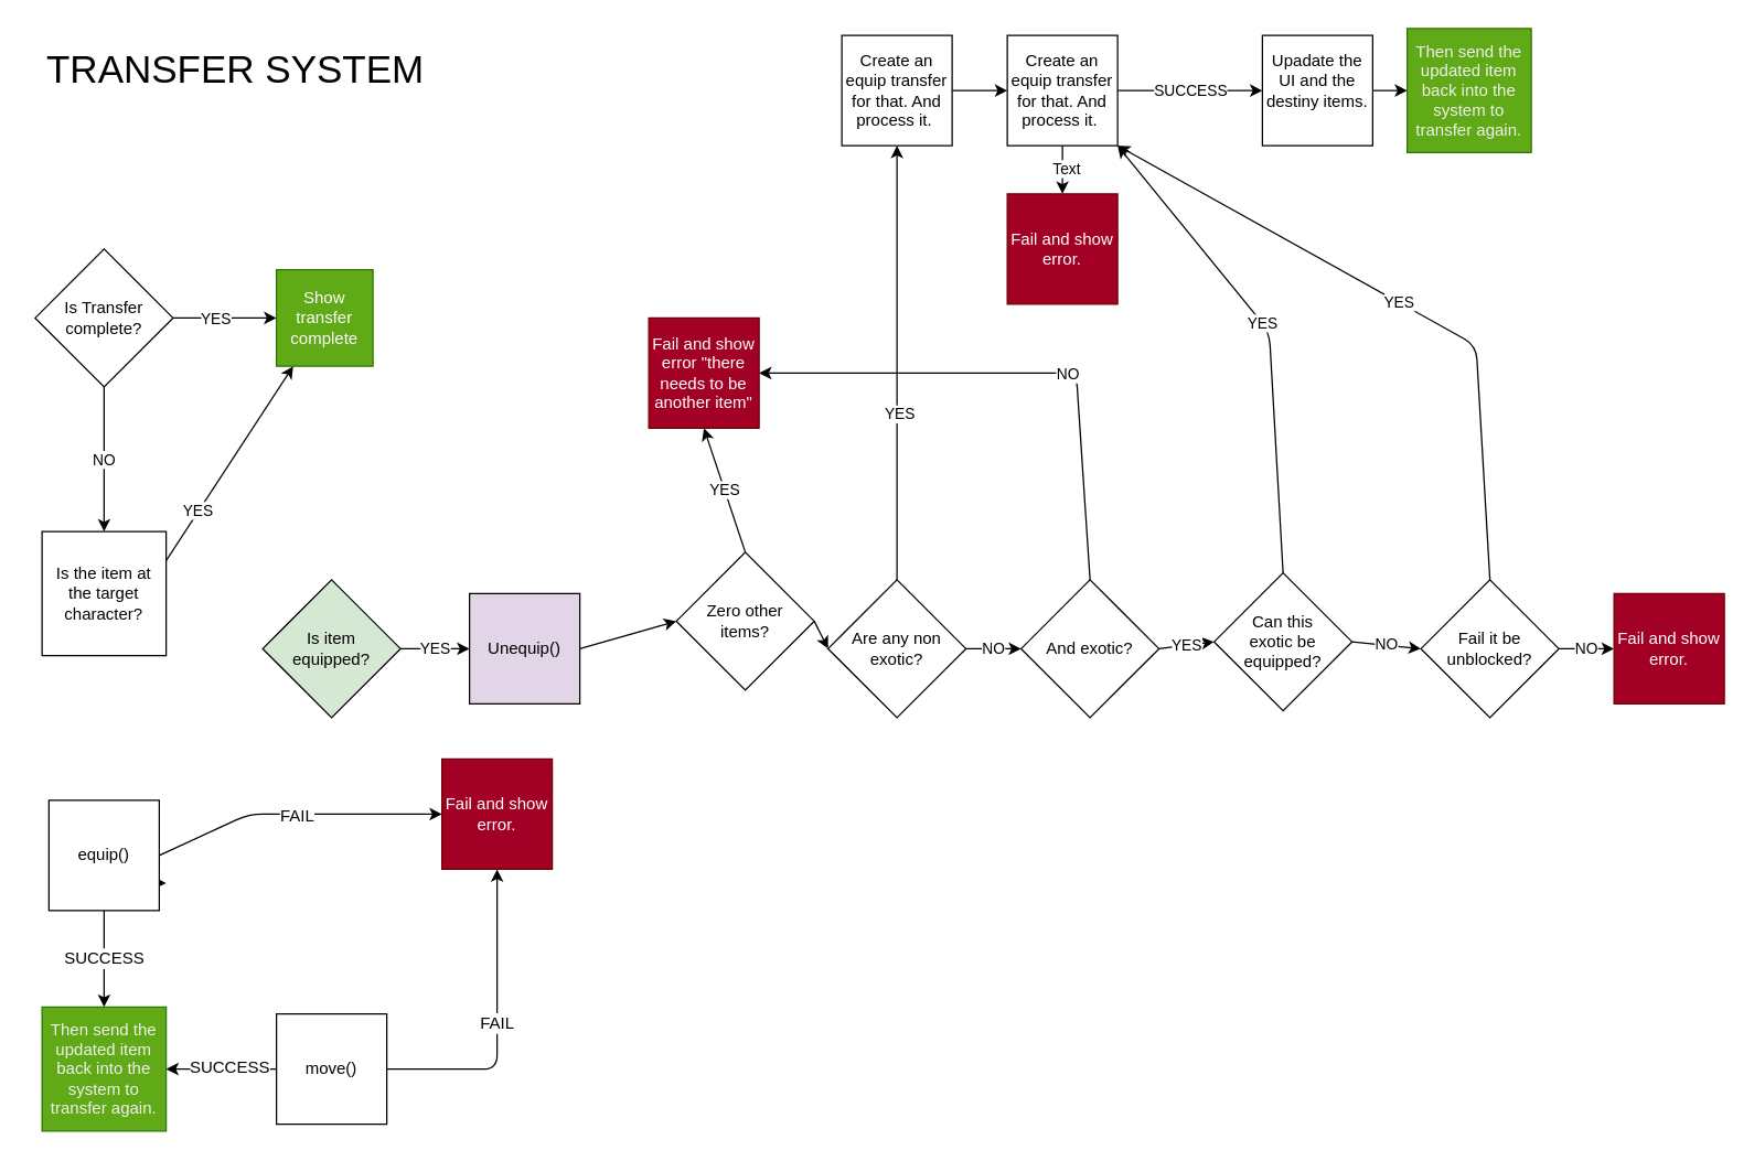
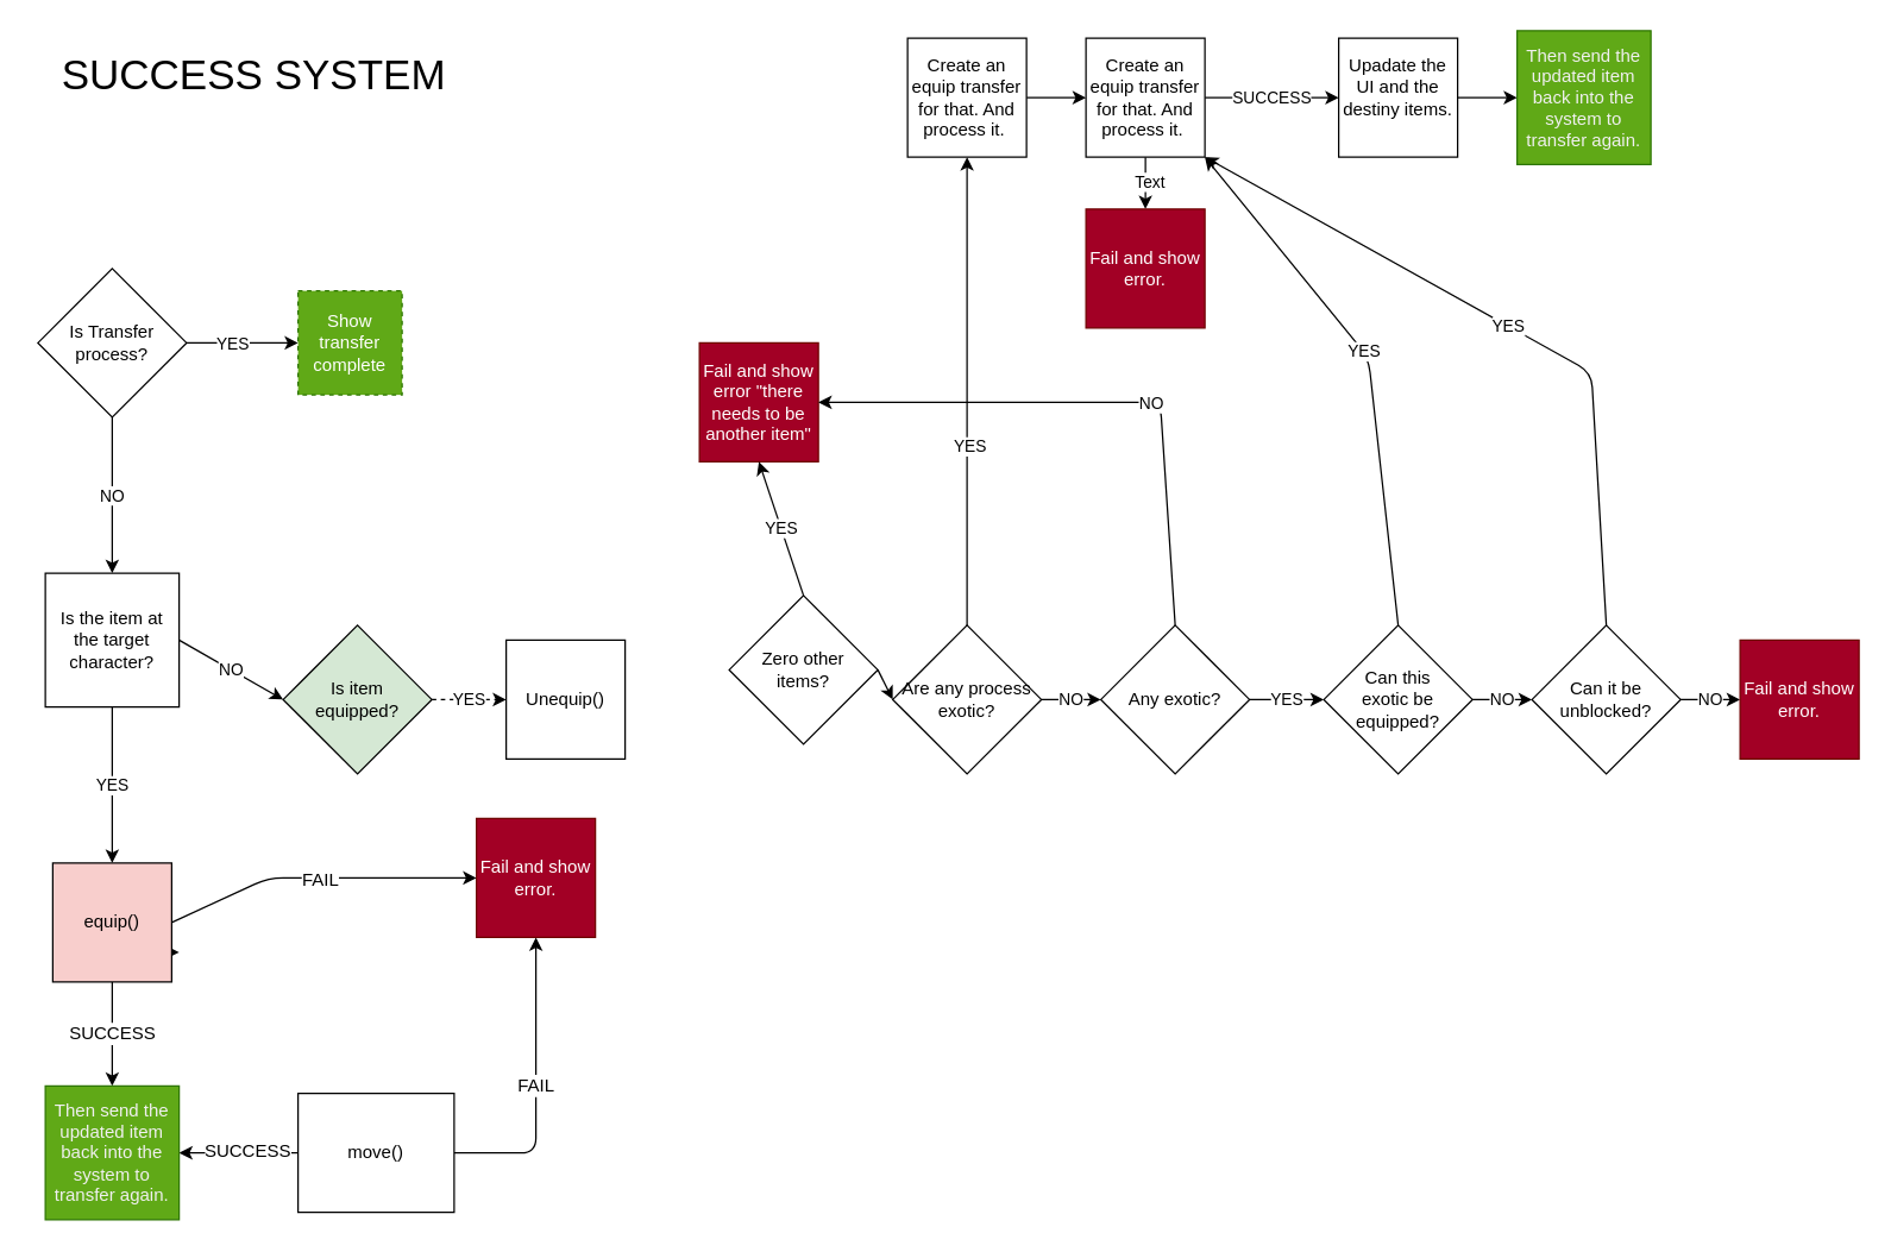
  <mxCell id="0" />
  <mxCell id="1" parent="0" />
  <mxCell id="2" style="edgeStyle=none;html=1;exitX=1;exitY=0.5;exitDx=0;exitDy=0;entryX=0;entryY=0.5;entryDx=0;entryDy=0;" edge="1" parent="1" source="5" target="6"><mxGeometry relative="1" as="geometry"><mxPoint x="240" y="350" as="targetPoint" /></mxGeometry></mxCell>
  <mxCell id="3" value="YES" style="edgeLabel;html=1;align=center;verticalAlign=middle;resizable=0;points=[];" vertex="1" connectable="0" parent="2"><mxGeometry x="-0.187" relative="1" as="geometry"><mxPoint as="offset" /></mxGeometry></mxCell>
  <mxCell id="4" value="NO" style="edgeStyle=none;html=1;exitX=0.5;exitY=1;exitDx=0;exitDy=0;entryX=0.5;entryY=0;entryDx=0;entryDy=0;" edge="1" parent="1" source="5" target="42"><mxGeometry relative="1" as="geometry" /></mxCell>
- <mxCell id="5" value="Is Transfer complete?" style="rhombus;whiteSpace=wrap;html=1;" vertex="1" parent="1"><mxGeometry x="25" y="180" width="100" height="100" as="geometry" /></mxCell>
- <mxCell id="6" value="Show transfer complete" style="whiteSpace=wrap;html=1;aspect=fixed;fillColor=#60a917;fontColor=#ffffff;strokeColor=#2D7600;" vertex="1" parent="1"><mxGeometry x="200" y="195" width="70" height="70" as="geometry" /></mxCell>
- <mxCell id="7" value="YES" style="edgeStyle=none;html=1;exitX=1;exitY=0.5;exitDx=0;exitDy=0;entryX=0;entryY=0.5;entryDx=0;entryDy=0;" edge="1" parent="1" source="8" target="10"><mxGeometry relative="1" as="geometry" /></mxCell>
+ <mxCell id="5" value="Is Transfer process?" style="rhombus;whiteSpace=wrap;html=1;" vertex="1" parent="1"><mxGeometry x="25" y="180" width="100" height="100" as="geometry" /></mxCell>
+ <mxCell id="6" value="Show transfer complete" style="whiteSpace=wrap;html=1;aspect=fixed;fillColor=#60a917;fontColor=#ffffff;strokeColor=#2D7600;dashed=1;" vertex="1" parent="1"><mxGeometry x="200" y="195" width="70" height="70" as="geometry" /></mxCell>
+ <mxCell id="7" value="YES" style="edgeStyle=none;html=1;exitX=1;exitY=0.5;exitDx=0;exitDy=0;entryX=0;entryY=0.5;entryDx=0;entryDy=0;dashed=1;" edge="1" parent="1" source="8" target="10"><mxGeometry relative="1" as="geometry" /></mxCell>
  <mxCell id="8" value="Is item &lt;br&gt;equipped?" style="rhombus;whiteSpace=wrap;html=1;fillColor=#d5e8d4;" vertex="1" parent="1"><mxGeometry x="190" y="420" width="100" height="100" as="geometry" /></mxCell>
- <mxCell id="9" style="edgeStyle=none;html=1;exitX=1;exitY=0.5;exitDx=0;exitDy=0;entryX=0;entryY=0.5;entryDx=0;entryDy=0;" edge="1" parent="1" source="10" target="14"><mxGeometry relative="1" as="geometry" /></mxCell>
- <mxCell id="10" value="Unequip()" style="whiteSpace=wrap;html=1;aspect=fixed;fillColor=#e1d5e7;" vertex="1" parent="1"><mxGeometry x="340" y="430" width="80" height="80" as="geometry" /></mxCell>
+ <mxCell id="10" value="Unequip()" style="whiteSpace=wrap;html=1;aspect=fixed;" vertex="1" parent="1"><mxGeometry x="340" y="430" width="80" height="80" as="geometry" /></mxCell>
  <mxCell id="11" value="Fail and show error &quot;there needs to be another item&quot;" style="whiteSpace=wrap;html=1;aspect=fixed;fillColor=#a20025;fontColor=#ffffff;strokeColor=#6F0000;" vertex="1" parent="1"><mxGeometry x="470" y="230" width="80" height="80" as="geometry" /></mxCell>
  <mxCell id="12" value="YES" style="edgeStyle=none;html=1;exitX=0.5;exitY=0;exitDx=0;exitDy=0;entryX=0.5;entryY=1;entryDx=0;entryDy=0;" edge="1" parent="1" source="14" target="11"><mxGeometry relative="1" as="geometry" /></mxCell>
  <mxCell id="13" style="edgeStyle=none;html=1;exitX=1;exitY=0.5;exitDx=0;exitDy=0;entryX=0;entryY=0.5;entryDx=0;entryDy=0;" edge="1" parent="1" source="14" target="18"><mxGeometry relative="1" as="geometry" /></mxCell>
  <mxCell id="14" value="Zero other &lt;br&gt;items?" style="rhombus;whiteSpace=wrap;html=1;" vertex="1" parent="1"><mxGeometry x="490" y="400" width="100" height="100" as="geometry" /></mxCell>
  <mxCell id="15" style="edgeStyle=none;html=1;exitX=0.5;exitY=0;exitDx=0;exitDy=0;entryX=0.5;entryY=1;entryDx=0;entryDy=0;" edge="1" parent="1" source="18" target="20"><mxGeometry relative="1" as="geometry" /></mxCell>
  <mxCell id="16" value="YES" style="edgeLabel;html=1;align=center;verticalAlign=middle;resizable=0;points=[];" vertex="1" connectable="0" parent="15"><mxGeometry x="-0.225" y="-1" relative="1" as="geometry"><mxPoint y="1" as="offset" /></mxGeometry></mxCell>
  <mxCell id="17" value="NO" style="edgeStyle=none;html=1;exitX=1;exitY=0.5;exitDx=0;exitDy=0;entryX=0;entryY=0.5;entryDx=0;entryDy=0;" edge="1" parent="1" source="18" target="32"><mxGeometry relative="1" as="geometry" /></mxCell>
- <mxCell id="18" value="Are any non exotic?" style="rhombus;whiteSpace=wrap;html=1;" vertex="1" parent="1"><mxGeometry x="600" y="420" width="100" height="100" as="geometry" /></mxCell>
+ <mxCell id="18" value="Are any process exotic?" style="rhombus;whiteSpace=wrap;html=1;" vertex="1" parent="1"><mxGeometry x="600" y="420" width="100" height="100" as="geometry" /></mxCell>
  <mxCell id="19" style="edgeStyle=none;html=1;exitX=1;exitY=0.5;exitDx=0;exitDy=0;entryX=0;entryY=0.5;entryDx=0;entryDy=0;" edge="1" parent="1" source="20" target="24"><mxGeometry relative="1" as="geometry" /></mxCell>
  <mxCell id="20" value="Create an equip transfer for that. And process it.&amp;nbsp;" style="whiteSpace=wrap;html=1;aspect=fixed;" vertex="1" parent="1"><mxGeometry x="610" y="25" width="80" height="80" as="geometry" /></mxCell>
  <mxCell id="21" value="SUCCESS" style="edgeStyle=none;html=1;exitX=1;exitY=0.5;exitDx=0;exitDy=0;entryX=0;entryY=0.5;entryDx=0;entryDy=0;" edge="1" parent="1" source="24" target="27"><mxGeometry relative="1" as="geometry" /></mxCell>
  <mxCell id="22" value="" style="edgeStyle=none;html=1;entryX=0.5;entryY=0;entryDx=0;entryDy=0;" edge="1" parent="1" source="24" target="25"><mxGeometry relative="1" as="geometry"><mxPoint x="750" y="125" as="targetPoint" /></mxGeometry></mxCell>
  <mxCell id="23" value="Text" style="edgeLabel;html=1;align=center;verticalAlign=middle;resizable=0;points=[];" vertex="1" connectable="0" parent="22"><mxGeometry x="-0.086" y="2" relative="1" as="geometry"><mxPoint as="offset" /></mxGeometry></mxCell>
  <mxCell id="24" value="Create an equip transfer for that. And process it.&amp;nbsp;" style="whiteSpace=wrap;html=1;aspect=fixed;" vertex="1" parent="1"><mxGeometry x="730" y="25" width="80" height="80" as="geometry" /></mxCell>
  <mxCell id="25" value="Fail and show error." style="whiteSpace=wrap;html=1;aspect=fixed;fillColor=#a20025;fontColor=#ffffff;strokeColor=#6F0000;" vertex="1" parent="1"><mxGeometry x="730" y="140" width="80" height="80" as="geometry" /></mxCell>
  <mxCell id="26" style="edgeStyle=none;html=1;exitX=1;exitY=0.5;exitDx=0;exitDy=0;entryX=0;entryY=0.5;entryDx=0;entryDy=0;" edge="1" parent="1" source="27" target="28"><mxGeometry relative="1" as="geometry" /></mxCell>
- <mxCell id="27" value="Upadate the UI and the destiny items.&lt;br&gt;&lt;br&gt;" style="whiteSpace=wrap;html=1;aspect=fixed;" vertex="1" parent="1"><mxGeometry x="915" y="25" width="80" height="80" as="geometry" /></mxCell>
+ <mxCell id="27" value="Upadate the UI and the destiny items.&lt;br&gt;&lt;br&gt;" style="whiteSpace=wrap;html=1;aspect=fixed;" vertex="1" parent="1"><mxGeometry x="900" y="25" width="80" height="80" as="geometry" /></mxCell>
  <mxCell id="28" value="&lt;span style=&quot;color: rgb(240, 240, 240);&quot;&gt;Then send the updated item back into the system to transfer again.&lt;br&gt;&lt;/span&gt;" style="whiteSpace=wrap;html=1;aspect=fixed;fillColor=#60a917;fontColor=#ffffff;strokeColor=#2D7600;" vertex="1" parent="1"><mxGeometry x="1020" y="20" width="90" height="90" as="geometry" /></mxCell>
  <mxCell id="29" style="edgeStyle=none;html=1;exitX=0.5;exitY=0;exitDx=0;exitDy=0;entryX=1;entryY=0.5;entryDx=0;entryDy=0;" edge="1" parent="1" source="32" target="11"><mxGeometry relative="1" as="geometry"><Array as="points"><mxPoint x="780" y="270" /></Array></mxGeometry></mxCell>
  <mxCell id="30" value="NO" style="edgeLabel;html=1;align=center;verticalAlign=middle;resizable=0;points=[];" vertex="1" connectable="0" parent="29"><mxGeometry x="-0.176" relative="1" as="geometry"><mxPoint as="offset" /></mxGeometry></mxCell>
  <mxCell id="31" value="YES" style="edgeStyle=none;html=1;exitX=1;exitY=0.5;exitDx=0;exitDy=0;entryX=0;entryY=0.5;entryDx=0;entryDy=0;" edge="1" parent="1" source="32" target="35"><mxGeometry relative="1" as="geometry" /></mxCell>
- <mxCell id="32" value="And exotic?" style="rhombus;whiteSpace=wrap;html=1;" vertex="1" parent="1"><mxGeometry x="740" y="420" width="100" height="100" as="geometry" /></mxCell>
+ <mxCell id="32" value="Any exotic?" style="rhombus;whiteSpace=wrap;html=1;" vertex="1" parent="1"><mxGeometry x="740" y="420" width="100" height="100" as="geometry" /></mxCell>
  <mxCell id="33" value="YES" style="edgeStyle=none;html=1;exitX=0.5;exitY=0;exitDx=0;exitDy=0;entryX=1;entryY=1;entryDx=0;entryDy=0;" edge="1" parent="1" source="35" target="24"><mxGeometry x="0.045" relative="1" as="geometry"><Array as="points"><mxPoint x="920" y="240" /></Array><mxPoint as="offset" /></mxGeometry></mxCell>
  <mxCell id="34" value="NO" style="edgeStyle=none;html=1;exitX=1;exitY=0.5;exitDx=0;exitDy=0;entryX=0;entryY=0.5;entryDx=0;entryDy=0;" edge="1" parent="1" source="35" target="38"><mxGeometry relative="1" as="geometry" /></mxCell>
- <mxCell id="35" value="Can this &lt;br&gt;exotic be equipped?" style="rhombus;whiteSpace=wrap;html=1;" vertex="1" parent="1"><mxGeometry x="880" y="415" width="100" height="100" as="geometry" /></mxCell>
+ <mxCell id="35" value="Can this &lt;br&gt;exotic be equipped?" style="rhombus;whiteSpace=wrap;html=1;" vertex="1" parent="1"><mxGeometry x="890" y="420" width="100" height="100" as="geometry" /></mxCell>
  <mxCell id="36" value="YES" style="edgeStyle=none;html=1;exitX=0.5;exitY=0;exitDx=0;exitDy=0;entryX=1;entryY=1;entryDx=0;entryDy=0;" edge="1" parent="1" source="38" target="24"><mxGeometry relative="1" as="geometry"><Array as="points"><mxPoint x="1070" y="250" /></Array></mxGeometry></mxCell>
  <mxCell id="37" value="NO" style="edgeStyle=none;html=1;exitX=1;exitY=0.5;exitDx=0;exitDy=0;" edge="1" parent="1" source="38" target="39"><mxGeometry relative="1" as="geometry" /></mxCell>
- <mxCell id="38" value="Fail it be unblocked?" style="rhombus;whiteSpace=wrap;html=1;" vertex="1" parent="1"><mxGeometry x="1030" y="420" width="100" height="100" as="geometry" /></mxCell>
+ <mxCell id="38" value="Can it be unblocked?" style="rhombus;whiteSpace=wrap;html=1;" vertex="1" parent="1"><mxGeometry x="1030" y="420" width="100" height="100" as="geometry" /></mxCell>
  <mxCell id="39" value="Fail and show error." style="whiteSpace=wrap;html=1;aspect=fixed;fillColor=#a20025;fontColor=#ffffff;strokeColor=#6F0000;" vertex="1" parent="1"><mxGeometry x="1170" y="430" width="80" height="80" as="geometry" /></mxCell>
- <mxCell id="41" value="YES" style="edgeStyle=none;html=1;exitX=0.5;exitY=1;exitDx=0;exitDy=0;" edge="1" parent="1" source="42" target="6"><mxGeometry relative="1" as="geometry" /></mxCell>
+ <mxCell id="40" value="NO" style="edgeStyle=none;html=1;exitX=1;exitY=0.5;exitDx=0;exitDy=0;entryX=0;entryY=0.5;entryDx=0;entryDy=0;" edge="1" parent="1" source="42" target="8"><mxGeometry relative="1" as="geometry" /></mxCell>
+ <mxCell id="41" value="YES" style="edgeStyle=none;html=1;exitX=0.5;exitY=1;exitDx=0;exitDy=0;" edge="1" parent="1" source="42" target="47"><mxGeometry relative="1" as="geometry" /></mxCell>
  <mxCell id="42" value="Is the item at the target character?" style="whiteSpace=wrap;html=1;aspect=fixed;" vertex="1" parent="1"><mxGeometry x="30" y="385" width="90" height="90" as="geometry" /></mxCell>
  <mxCell id="43" style="edgeStyle=none;html=1;exitX=1;exitY=0.75;exitDx=0;exitDy=0;" edge="1" parent="1" source="47"><mxGeometry relative="1" as="geometry"><mxPoint x="120" y="640" as="targetPoint" /></mxGeometry></mxCell>
  <mxCell id="44" value="SUCCESS" style="edgeStyle=none;html=1;exitX=0.5;exitY=1;exitDx=0;exitDy=0;entryX=0.5;entryY=0;entryDx=0;entryDy=0;fontSize=12;" edge="1" parent="1" source="47" target="53"><mxGeometry relative="1" as="geometry" /></mxCell>
  <mxCell id="45" style="edgeStyle=none;html=1;exitX=1;exitY=0.5;exitDx=0;exitDy=0;entryX=0;entryY=0.5;entryDx=0;entryDy=0;fontSize=12;" edge="1" parent="1" source="47" target="54"><mxGeometry relative="1" as="geometry"><Array as="points"><mxPoint x="180" y="590" /></Array></mxGeometry></mxCell>
  <mxCell id="46" value="FAIL" style="edgeLabel;html=1;align=center;verticalAlign=middle;resizable=0;points=[];fontSize=12;" vertex="1" connectable="0" parent="45"><mxGeometry x="-0.002" y="-1" relative="1" as="geometry"><mxPoint as="offset" /></mxGeometry></mxCell>
- <mxCell id="47" value="equip()" style="whiteSpace=wrap;html=1;aspect=fixed;" vertex="1" parent="1"><mxGeometry x="35" y="580" width="80" height="80" as="geometry" /></mxCell>
- <mxCell id="48" value="TRANSFER SYSTEM" style="text;html=1;align=center;verticalAlign=middle;resizable=0;points=[];autosize=1;strokeColor=none;fillColor=none;fontSize=28;" vertex="1" parent="1"><mxGeometry x="20" y="25" width="300" height="50" as="geometry" /></mxCell>
+ <mxCell id="47" value="equip()" style="whiteSpace=wrap;html=1;aspect=fixed;fillColor=#f8cecc;" vertex="1" parent="1"><mxGeometry x="35" y="580" width="80" height="80" as="geometry" /></mxCell>
+ <mxCell id="48" value="SUCCESS SYSTEM" style="text;html=1;align=center;verticalAlign=middle;resizable=0;points=[];autosize=1;strokeColor=none;fillColor=none;fontSize=28;" vertex="1" parent="1"><mxGeometry x="20" y="25" width="300" height="50" as="geometry" /></mxCell>
  <mxCell id="49" style="edgeStyle=none;html=1;exitX=0;exitY=0.5;exitDx=0;exitDy=0;entryX=1;entryY=0.5;entryDx=0;entryDy=0;fontSize=12;" edge="1" parent="1" source="52" target="53"><mxGeometry relative="1" as="geometry" /></mxCell>
  <mxCell id="50" value="SUCCESS" style="edgeLabel;html=1;align=center;verticalAlign=middle;resizable=0;points=[];fontSize=12;" vertex="1" connectable="0" parent="49"><mxGeometry x="-0.114" y="-2" relative="1" as="geometry"><mxPoint as="offset" /></mxGeometry></mxCell>
  <mxCell id="51" value="FAIL" style="edgeStyle=none;html=1;exitX=1;exitY=0.5;exitDx=0;exitDy=0;entryX=0.5;entryY=1;entryDx=0;entryDy=0;fontSize=12;" edge="1" parent="1" source="52" target="54"><mxGeometry relative="1" as="geometry"><Array as="points"><mxPoint x="360" y="775" /></Array></mxGeometry></mxCell>
- <mxCell id="52" value="move()" style="whiteSpace=wrap;html=1;aspect=fixed;" vertex="1" parent="1"><mxGeometry x="200" y="735" width="80" height="80" as="geometry" /></mxCell>
+ <mxCell id="52" value="move()" style="whiteSpace=wrap;html=1;aspect=fixed;" vertex="1" parent="1"><mxGeometry x="200" y="735" width="105" height="80" as="geometry" /></mxCell>
  <mxCell id="53" value="&lt;span style=&quot;color: rgb(240, 240, 240);&quot;&gt;Then send the updated item back into the system to transfer again.&lt;br&gt;&lt;/span&gt;" style="whiteSpace=wrap;html=1;aspect=fixed;fillColor=#60a917;fontColor=#ffffff;strokeColor=#2D7600;" vertex="1" parent="1"><mxGeometry x="30" y="730" width="90" height="90" as="geometry" /></mxCell>
  <mxCell id="54" value="Fail and show error." style="whiteSpace=wrap;html=1;aspect=fixed;fillColor=#a20025;fontColor=#ffffff;strokeColor=#6F0000;" vertex="1" parent="1"><mxGeometry x="320" y="550" width="80" height="80" as="geometry" /></mxCell>
